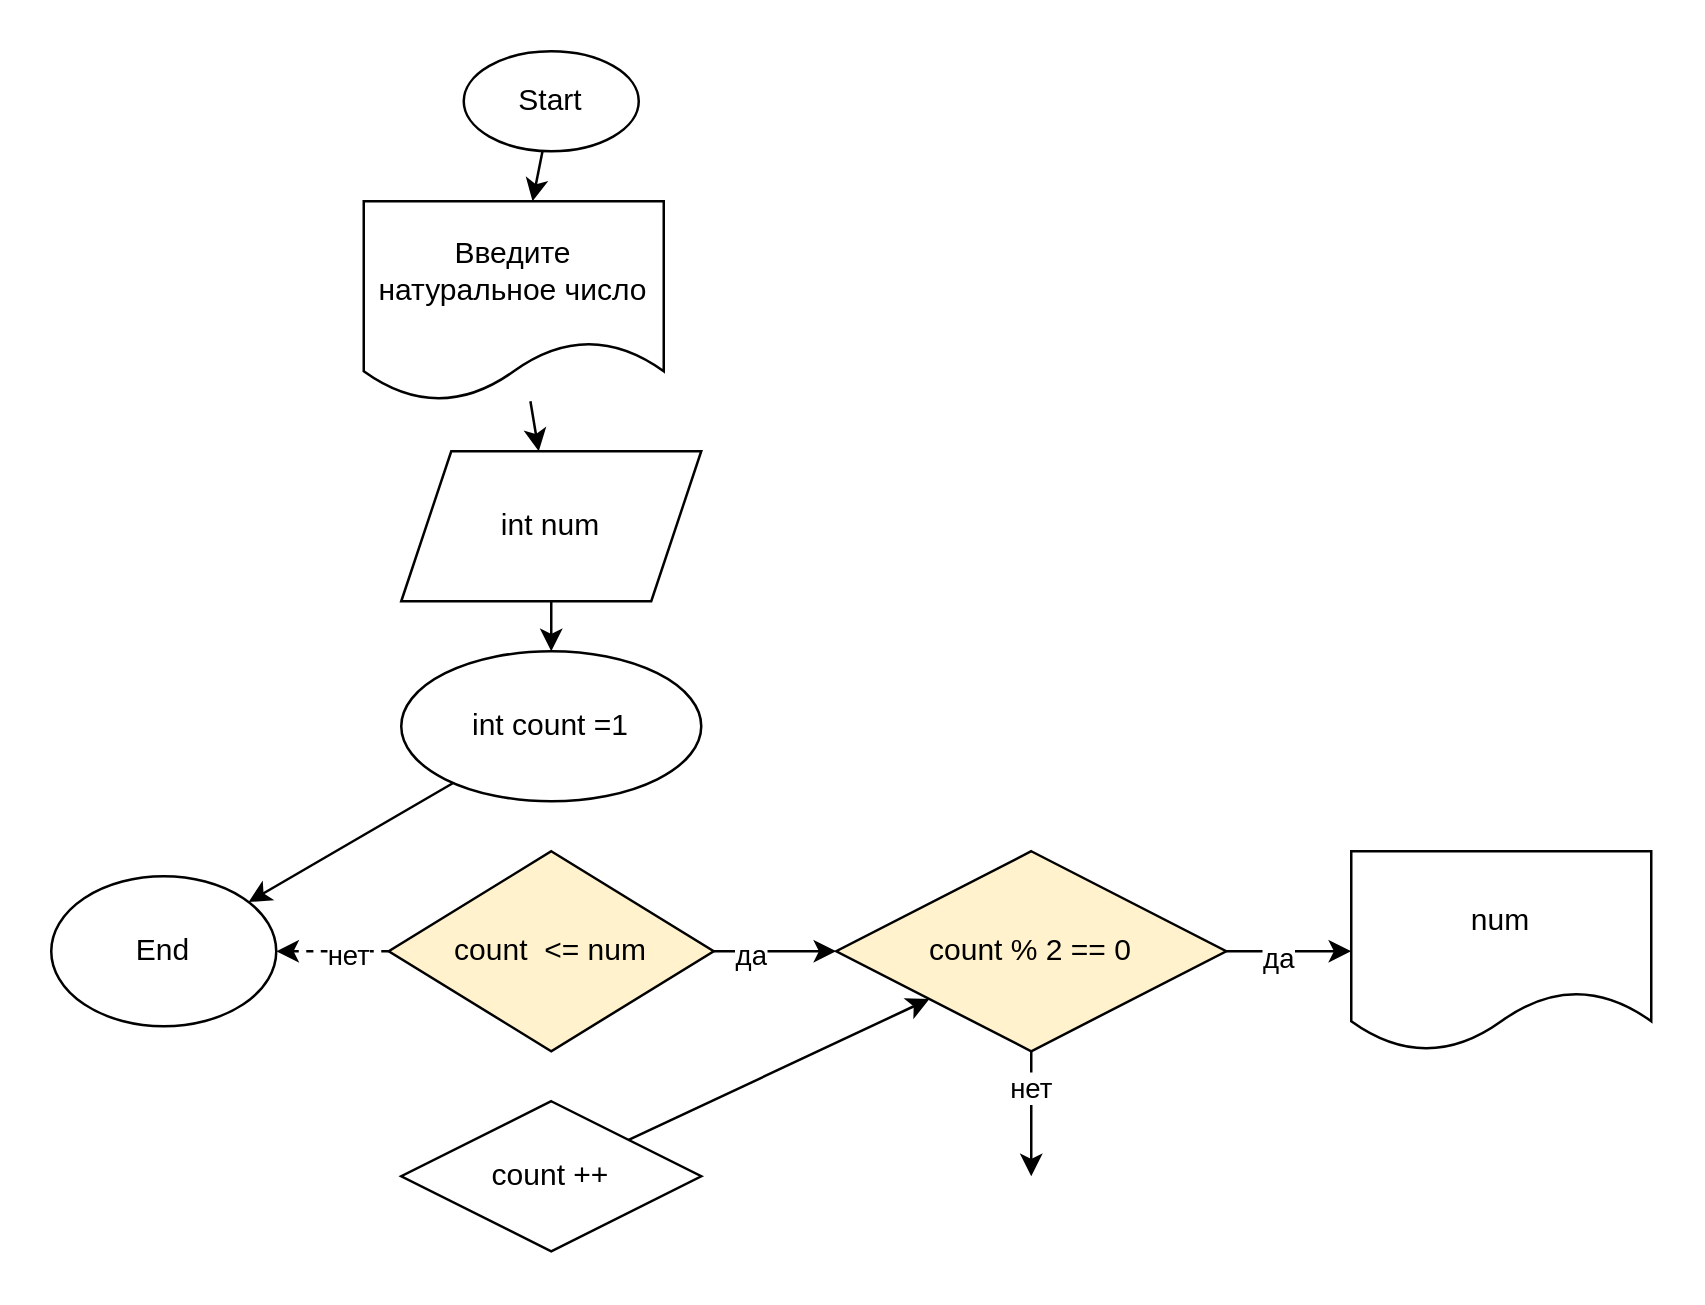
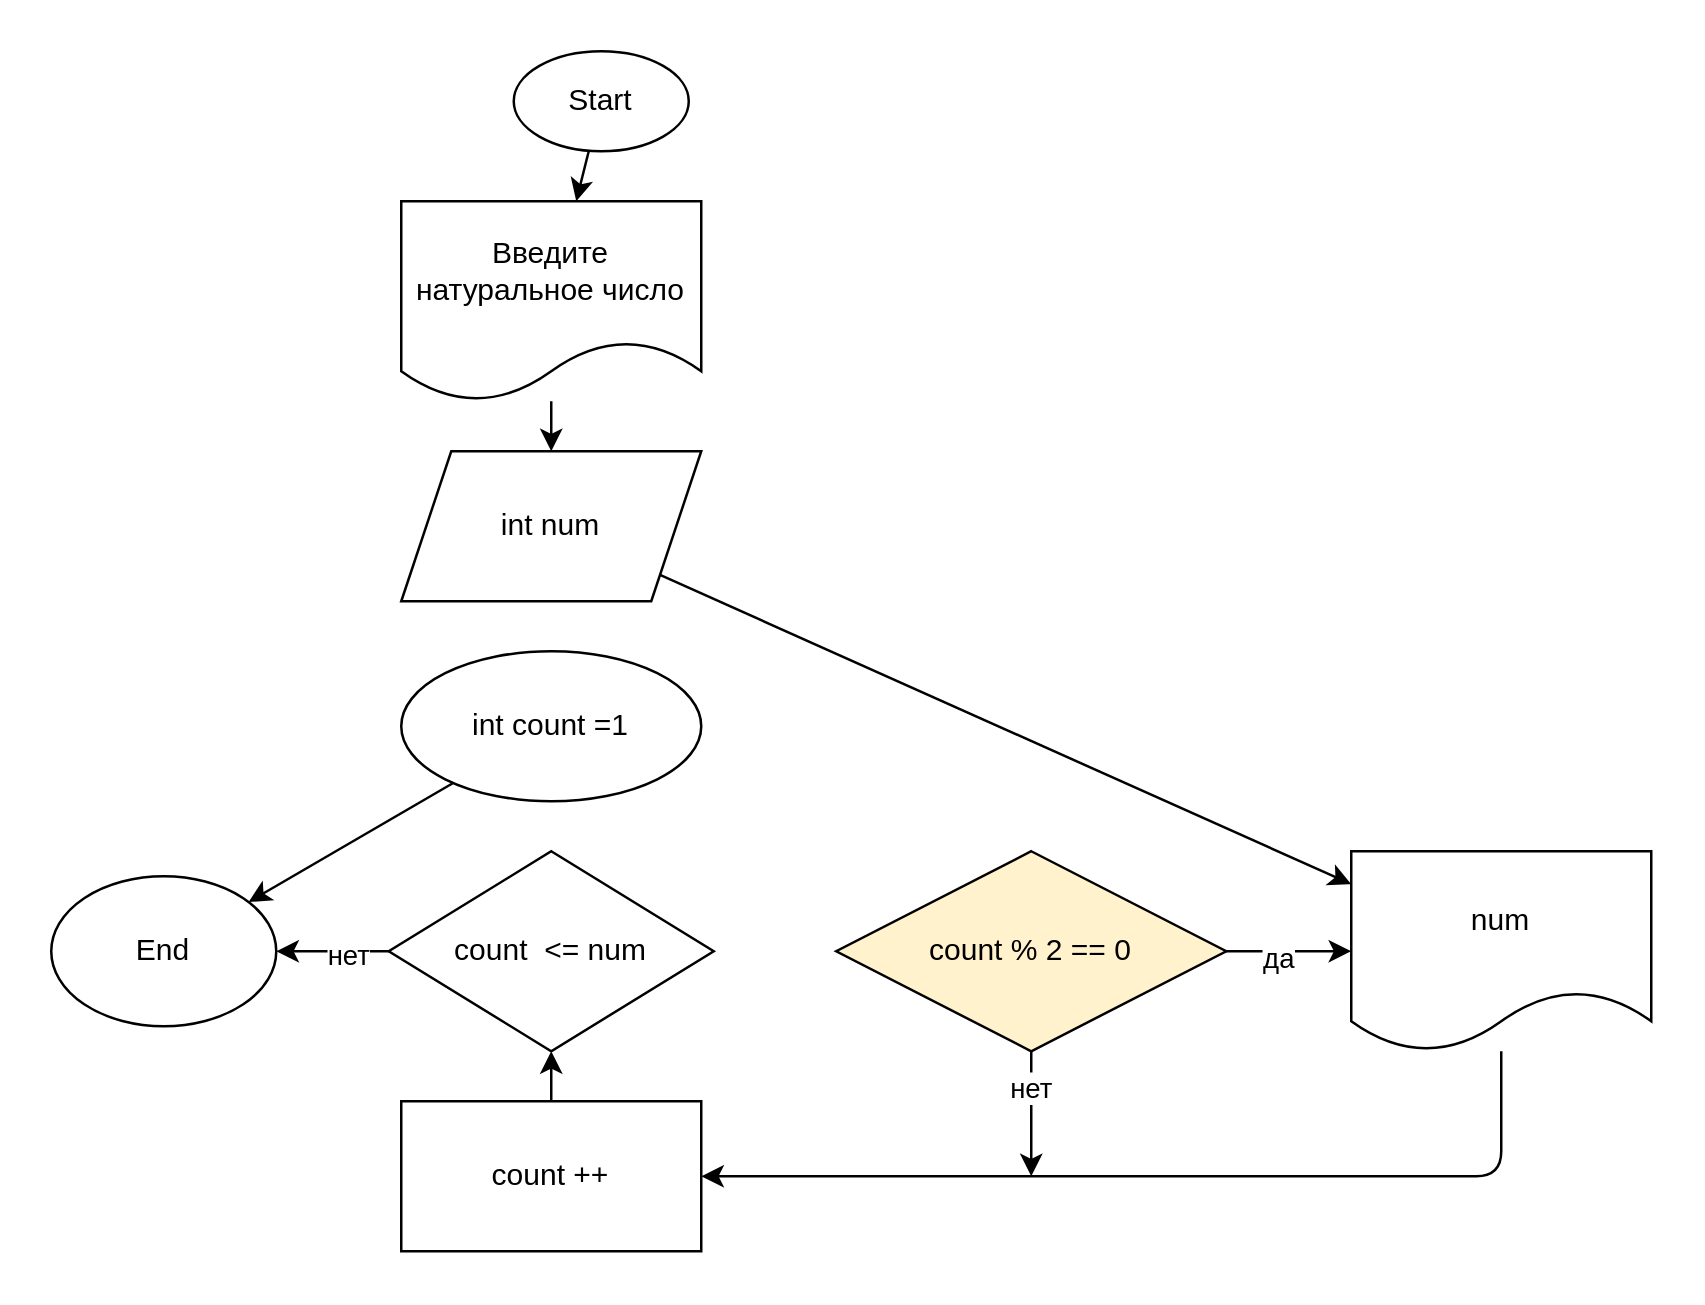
  <mxCell id="0" />
  <mxCell id="1" parent="0" />
  <mxCell id="2" value="" style="edgeStyle=none;html=1;" parent="1" source="3" target="5" edge="1"><mxGeometry relative="1" as="geometry" /></mxCell>
- <mxCell id="3" value="Start" style="ellipse;whiteSpace=wrap;html=1;" parent="1" vertex="1"><mxGeometry x="185" y="20" width="70" height="40" as="geometry" /></mxCell>
+ <mxCell id="3" value="Start" style="ellipse;whiteSpace=wrap;html=1;" parent="1" vertex="1"><mxGeometry x="205" y="20" width="70" height="40" as="geometry" /></mxCell>
  <mxCell id="4" value="" style="edgeStyle=none;html=1;" parent="1" source="5" target="7" edge="1"><mxGeometry relative="1" as="geometry" /></mxCell>
- <mxCell id="5" value="Введите натуральное число" style="shape=document;whiteSpace=wrap;html=1;boundedLbl=1;" parent="1" vertex="1"><mxGeometry x="145" y="80" width="120" height="80" as="geometry" /></mxCell>
- <mxCell id="6" value="" style="edgeStyle=none;html=1;" parent="1" source="7" target="9" edge="1"><mxGeometry relative="1" as="geometry" /></mxCell>
+ <mxCell id="5" value="Введите натуральное число" style="shape=document;whiteSpace=wrap;html=1;boundedLbl=1;" parent="1" vertex="1"><mxGeometry x="160" y="80" width="120" height="80" as="geometry" /></mxCell>
+ <mxCell id="6" value="" style="edgeStyle=none;html=1;" parent="1" source="7" target="23" edge="1"><mxGeometry relative="1" as="geometry" /></mxCell>
  <mxCell id="7" value="int num" style="shape=parallelogram;perimeter=parallelogramPerimeter;whiteSpace=wrap;html=1;fixedSize=1;" parent="1" vertex="1"><mxGeometry x="160" y="180" width="120" height="60" as="geometry" /></mxCell>
  <mxCell id="8" value="" style="edgeStyle=none;html=1;" parent="1" source="9" target="24" edge="1"><mxGeometry relative="1" as="geometry" /></mxCell>
  <mxCell id="9" value="int count =1" style="ellipse;whiteSpace=wrap;html=1;" parent="1" vertex="1"><mxGeometry x="160" y="260" width="120" height="60" as="geometry" /></mxCell>
- <mxCell id="10" value="" style="edgeStyle=none;html=1;entryX=1;entryY=0.5;entryDx=0;entryDy=0;dashed=1;" parent="1" source="14" target="24" edge="1"><mxGeometry relative="1" as="geometry"><mxPoint x="70" y="470" as="targetPoint" /><Array as="points"><mxPoint x="130" y="380" /></Array></mxGeometry></mxCell>
+ <mxCell id="10" value="" style="edgeStyle=none;html=1;entryX=1;entryY=0.5;entryDx=0;entryDy=0;" parent="1" source="14" target="24" edge="1"><mxGeometry relative="1" as="geometry"><mxPoint x="70" y="470" as="targetPoint" /><Array as="points"><mxPoint x="130" y="380" /></Array></mxGeometry></mxCell>
  <mxCell id="11" value="нет" style="edgeLabel;html=1;align=center;verticalAlign=middle;resizable=0;points=[];" parent="10" vertex="1" connectable="0"><mxGeometry x="-0.241" y="1" relative="1" as="geometry"><mxPoint as="offset" /></mxGeometry></mxCell>
- <mxCell id="12" value="" style="edgeStyle=none;html=1;" parent="1" source="14" target="19" edge="1"><mxGeometry relative="1" as="geometry" /></mxCell>
- <mxCell id="13" value="да" style="edgeLabel;html=1;align=center;verticalAlign=middle;resizable=0;points=[];" parent="12" vertex="1" connectable="0"><mxGeometry x="-0.437" y="-1" relative="1" as="geometry"><mxPoint as="offset" /></mxGeometry></mxCell>
- <mxCell id="14" value="count&amp;nbsp; &amp;lt;= num" style="rhombus;whiteSpace=wrap;html=1;rounded=0;fillColor=#fff2cc;" parent="1" vertex="1"><mxGeometry x="155" y="340" width="130" height="80" as="geometry" /></mxCell>
+ <mxCell id="14" value="count&amp;nbsp; &amp;lt;= num" style="rhombus;whiteSpace=wrap;html=1;rounded=0;" parent="1" vertex="1"><mxGeometry x="155" y="340" width="130" height="80" as="geometry" /></mxCell>
  <mxCell id="15" value="" style="edgeStyle=none;html=1;" parent="1" source="19" target="23" edge="1"><mxGeometry relative="1" as="geometry" /></mxCell>
  <mxCell id="16" value="да" style="edgeLabel;html=1;align=center;verticalAlign=middle;resizable=0;points=[];" parent="15" vertex="1" connectable="0"><mxGeometry x="-0.197" y="-2" relative="1" as="geometry"><mxPoint as="offset" /></mxGeometry></mxCell>
  <mxCell id="17" value="" style="edgeStyle=none;html=1;" parent="1" source="19" edge="1"><mxGeometry relative="1" as="geometry"><mxPoint x="412" y="470" as="targetPoint" /></mxGeometry></mxCell>
  <mxCell id="18" value="нет" style="edgeLabel;html=1;align=center;verticalAlign=middle;resizable=0;points=[];" parent="17" vertex="1" connectable="0"><mxGeometry x="-0.422" y="-1" relative="1" as="geometry"><mxPoint as="offset" /></mxGeometry></mxCell>
  <mxCell id="19" value="count % 2 == 0" style="rhombus;whiteSpace=wrap;html=1;rounded=0;fillColor=#fff2cc;" parent="1" vertex="1"><mxGeometry x="334" y="340" width="156" height="80" as="geometry" /></mxCell>
- <mxCell id="20" value="" style="edgeStyle=none;html=1;" parent="1" source="21" target="19" edge="1"><mxGeometry relative="1" as="geometry" /></mxCell>
- <mxCell id="21" value="count ++" style="rhombus;whiteSpace=wrap;html=1;" parent="1" vertex="1"><mxGeometry x="160" y="440" width="120" height="60" as="geometry" /></mxCell>
+ <mxCell id="20" value="" style="edgeStyle=none;html=1;" parent="1" source="21" target="14" edge="1"><mxGeometry relative="1" as="geometry" /></mxCell>
+ <mxCell id="21" value="count ++" style="whiteSpace=wrap;html=1;rounded=0;" parent="1" vertex="1"><mxGeometry x="160" y="440" width="120" height="60" as="geometry" /></mxCell>
+ <mxCell id="22" style="edgeStyle=none;html=1;entryX=1;entryY=0.5;entryDx=0;entryDy=0;" parent="1" source="23" target="21" edge="1"><mxGeometry relative="1" as="geometry"><Array as="points"><mxPoint x="600" y="470" /><mxPoint x="580" y="470" /></Array></mxGeometry></mxCell>
  <mxCell id="23" value="num" style="shape=document;whiteSpace=wrap;html=1;boundedLbl=1;rounded=0;" parent="1" vertex="1"><mxGeometry x="540" y="340" width="120" height="80" as="geometry" /></mxCell>
  <mxCell id="24" value="End" style="ellipse;whiteSpace=wrap;html=1;" parent="1" vertex="1"><mxGeometry x="20" y="350" width="90" height="60" as="geometry" /></mxCell>
